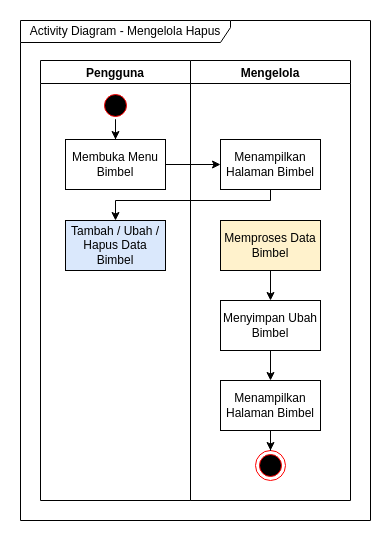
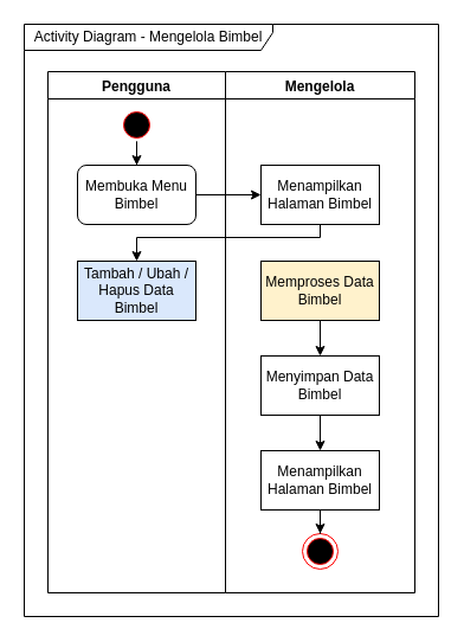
  <mxCell id="0" />
  <mxCell id="1" parent="0" />
  <mxCell id="2" value="Pengguna" style="swimlane;" parent="1" vertex="1"><mxGeometry x="40" y="60" width="150" height="440" as="geometry" /></mxCell>
- <mxCell id="3" value="Activity Diagram - Mengelola Hapus" style="shape=umlFrame;whiteSpace=wrap;html=1;pointerEvents=0;width=210;height=22;" parent="1" vertex="1"><mxGeometry x="20" y="20" width="350" height="500" as="geometry" /></mxCell>
+ <mxCell id="3" value="Activity Diagram - Mengelola Bimbel" style="shape=umlFrame;whiteSpace=wrap;html=1;pointerEvents=0;width=210;height=22;" parent="1" vertex="1"><mxGeometry x="20" y="20" width="350" height="500" as="geometry" /></mxCell>
  <mxCell id="4" style="edgeStyle=orthogonalEdgeStyle;rounded=0;orthogonalLoop=1;jettySize=auto;html=1;entryX=0.5;entryY=0;entryDx=0;entryDy=0;" parent="1" source="5" target="7" edge="1"><mxGeometry relative="1" as="geometry" /></mxCell>
  <mxCell id="5" value="" style="ellipse;html=1;shape=startState;fillColor=#000000;strokeColor=#ff0000;" parent="1" vertex="1"><mxGeometry x="100" y="90" width="30" height="30" as="geometry" /></mxCell>
  <mxCell id="6" style="edgeStyle=orthogonalEdgeStyle;rounded=0;orthogonalLoop=1;jettySize=auto;html=1;entryX=0;entryY=0.5;entryDx=0;entryDy=0;" parent="1" source="7" target="9" edge="1"><mxGeometry relative="1" as="geometry" /></mxCell>
- <mxCell id="7" value="Membuka Menu Bimbel" style="html=1;dashed=0;whiteSpace=wrap;" parent="1" vertex="1"><mxGeometry x="65" y="139" width="100" height="50" as="geometry" /></mxCell>
+ <mxCell id="7" value="Membuka Menu Bimbel" style="html=1;dashed=0;whiteSpace=wrap;rounded=1;" parent="1" vertex="1"><mxGeometry x="65" y="139" width="100" height="50" as="geometry" /></mxCell>
  <mxCell id="8" value="Mengelola" style="swimlane;" parent="1" vertex="1"><mxGeometry x="190" y="60" width="160" height="440" as="geometry" /></mxCell>
  <mxCell id="9" value="Menampilkan Halaman Bimbel" style="html=1;dashed=0;whiteSpace=wrap;" parent="8" vertex="1"><mxGeometry x="30" y="79" width="100" height="50" as="geometry" /></mxCell>
  <mxCell id="10" style="edgeStyle=orthogonalEdgeStyle;rounded=0;orthogonalLoop=1;jettySize=auto;html=1;entryX=0.5;entryY=0;entryDx=0;entryDy=0;" parent="8" source="11" target="13" edge="1"><mxGeometry relative="1" as="geometry" /></mxCell>
  <mxCell id="11" value="Memproses Data Bimbel" style="html=1;dashed=0;whiteSpace=wrap;fillColor=#fff2cc;" parent="8" vertex="1"><mxGeometry x="30" y="160" width="100" height="50" as="geometry" /></mxCell>
  <mxCell id="12" value="" style="ellipse;html=1;shape=endState;fillColor=#000000;strokeColor=#ff0000;" parent="8" vertex="1"><mxGeometry x="65" y="390" width="30" height="30" as="geometry" /></mxCell>
- <mxCell id="13" value="Menyimpan Ubah Bimbel" style="html=1;dashed=0;whiteSpace=wrap;" parent="8" vertex="1"><mxGeometry x="30" y="240" width="100" height="50" as="geometry" /></mxCell>
+ <mxCell id="13" value="Menyimpan Data Bimbel" style="html=1;dashed=0;whiteSpace=wrap;" parent="8" vertex="1"><mxGeometry x="30" y="240" width="100" height="50" as="geometry" /></mxCell>
  <mxCell id="14" style="edgeStyle=orthogonalEdgeStyle;rounded=0;orthogonalLoop=1;jettySize=auto;html=1;entryX=0.5;entryY=0;entryDx=0;entryDy=0;" parent="8" source="13" target="16" edge="1"><mxGeometry relative="1" as="geometry"><mxPoint x="80" y="330" as="targetPoint" /></mxGeometry></mxCell>
  <mxCell id="15" style="edgeStyle=orthogonalEdgeStyle;rounded=0;orthogonalLoop=1;jettySize=auto;html=1;entryX=0.5;entryY=0;entryDx=0;entryDy=0;" parent="8" source="16" target="12" edge="1"><mxGeometry relative="1" as="geometry" /></mxCell>
  <mxCell id="16" value="Menampilkan Halaman Bimbel" style="html=1;dashed=0;whiteSpace=wrap;" parent="8" vertex="1"><mxGeometry x="30" y="320" width="100" height="50" as="geometry" /></mxCell>
  <mxCell id="17" value="Tambah / Ubah / Hapus Data Bimbel" style="html=1;dashed=0;whiteSpace=wrap;fillColor=#dae8fc;" parent="1" vertex="1"><mxGeometry x="65" y="220" width="100" height="50" as="geometry" /></mxCell>
  <mxCell id="18" style="edgeStyle=orthogonalEdgeStyle;rounded=0;orthogonalLoop=1;jettySize=auto;html=1;entryX=0.5;entryY=0;entryDx=0;entryDy=0;exitX=0.5;exitY=1;exitDx=0;exitDy=0;" parent="1" source="9" target="17" edge="1"><mxGeometry relative="1" as="geometry"><Array as="points"><mxPoint x="270" y="200" /><mxPoint x="115" y="200" /></Array></mxGeometry></mxCell>
